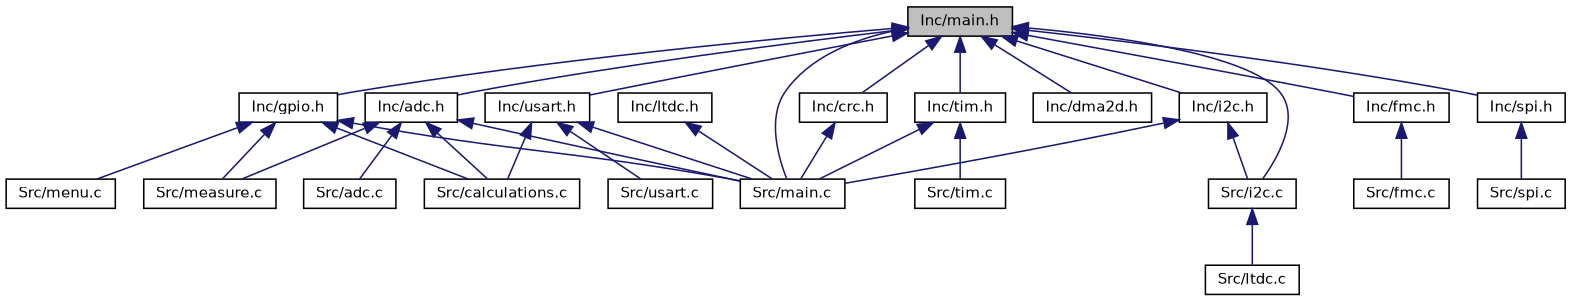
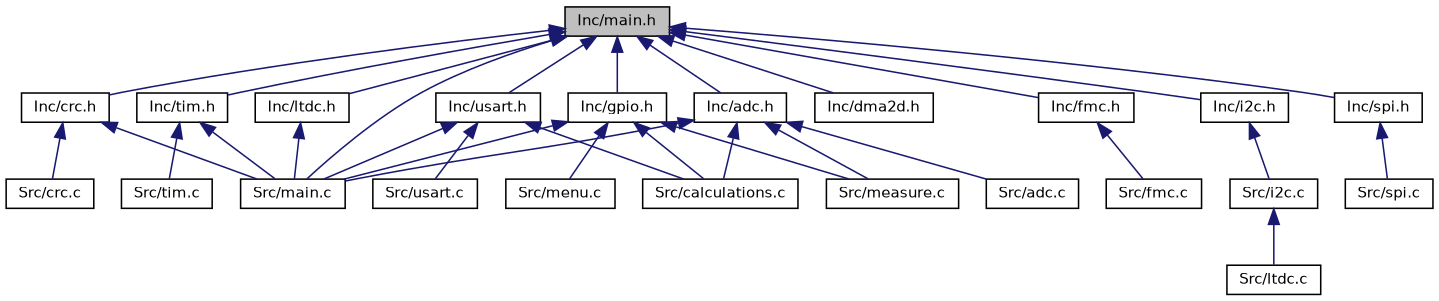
  digraph {
    node [color=black fillcolor=white fontname=Helvetica fontsize=10 shape=record style=filled]
    edge [color=midnightblue dir=back fontname=Helvetica fontsize=10 labelfontname=Helvetica labelfontsize=10 style=solid]
    n1 [fillcolor=grey75 fontcolor=black height=0.2 label="Inc/main.h" width=0.4]
    n2 [height=0.2 label="Inc/adc.h" width=0.4]
    n3 [height=0.2 label="Src/main.c" width=0.4]
    n4 [height=0.2 label="Inc/crc.h" width=0.4]
    n5 [height=0.2 label="Inc/dma2d.h" width=0.4]
    n6 [height=0.2 label="Inc/fmc.h" width=0.4]
    n7 [height=0.2 label="Inc/gpio.h" width=0.4]
    n8 [height=0.2 label="Inc/i2c.h" width=0.4]
    n9 [height=0.2 label="Inc/ltdc.h" width=0.4]
    n10 [height=0.2 label="Inc/spi.h" width=0.4]
    n11 [height=0.2 label="Inc/tim.h" width=0.4]
    n12 [height=0.2 label="Inc/usart.h" width=0.4]
    n13 [height=0.2 label="Src/adc.c" width=0.4]
    n14 [height=0.2 label="Src/calculations.c" width=0.4]
    n15 [height=0.2 label="Src/measure.c" width=0.4]
+   n16 [height=0.2 label="Src/crc.c" width=0.4]
    n17 [height=0.2 label="Src/fmc.c" width=0.4]
    n18 [height=0.2 label="Src/menu.c" width=0.4]
    n19 [height=0.2 label="Src/i2c.c" width=0.4]
    n20 [height=0.2 label="Src/spi.c" width=0.4]
    n21 [height=0.2 label="Src/tim.c" width=0.4]
    n22 [height=0.2 label="Src/usart.c" width=0.4]
    n23 [height=0.2 label="Src/ltdc.c" width=0.4]
    n1 -> n2
    n1 -> n3
    n1 -> n4
    n1 -> n5
    n1 -> n6
    n1 -> n7
    n1 -> n8
-   n1 -> n19
+   n1 -> n9
    n1 -> n10
    n1 -> n11
    n1 -> n12
    n2 -> n3
    n2 -> n13
    n2 -> n14
    n2 -> n15
    n4 -> n3
+   n4 -> n16
    n6 -> n17
    n7 -> n3
    n7 -> n14
    n7 -> n15
    n7 -> n18
-   n8 -> n3
    n8 -> n19
    n9 -> n3
    n10 -> n20
    n11 -> n3
    n11 -> n21
    n12 -> n3
    n12 -> n14
    n12 -> n22
    n19 -> n23
  }
